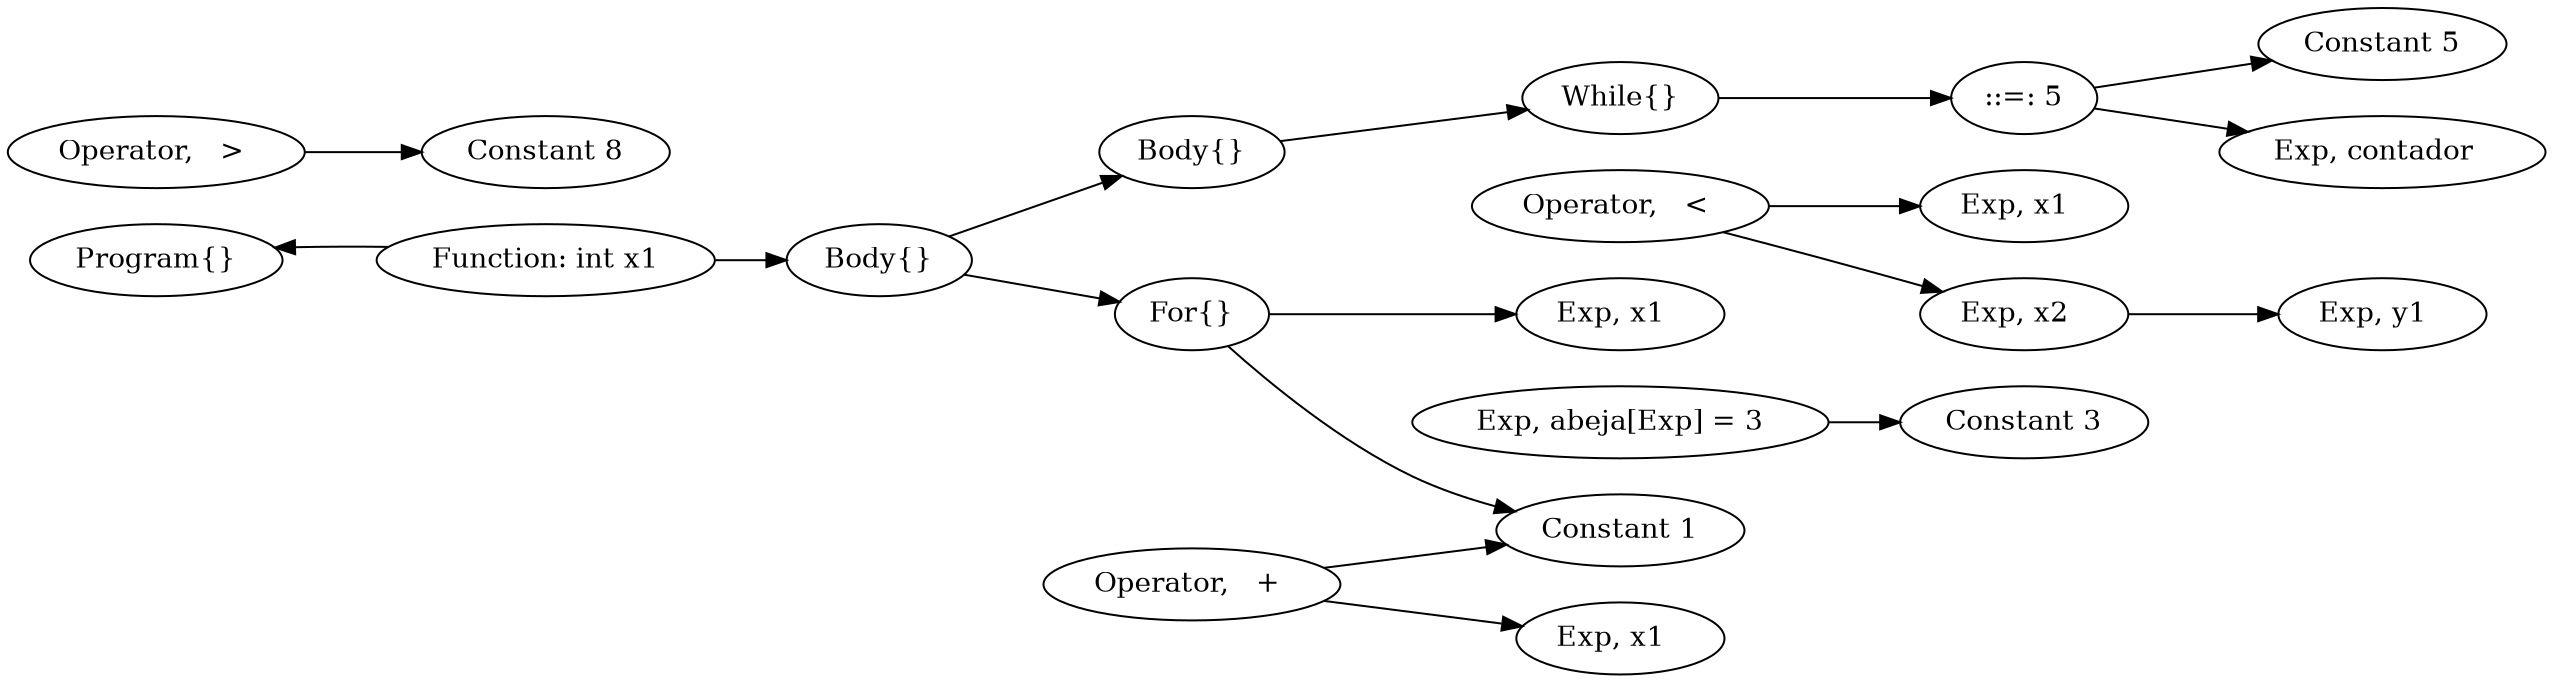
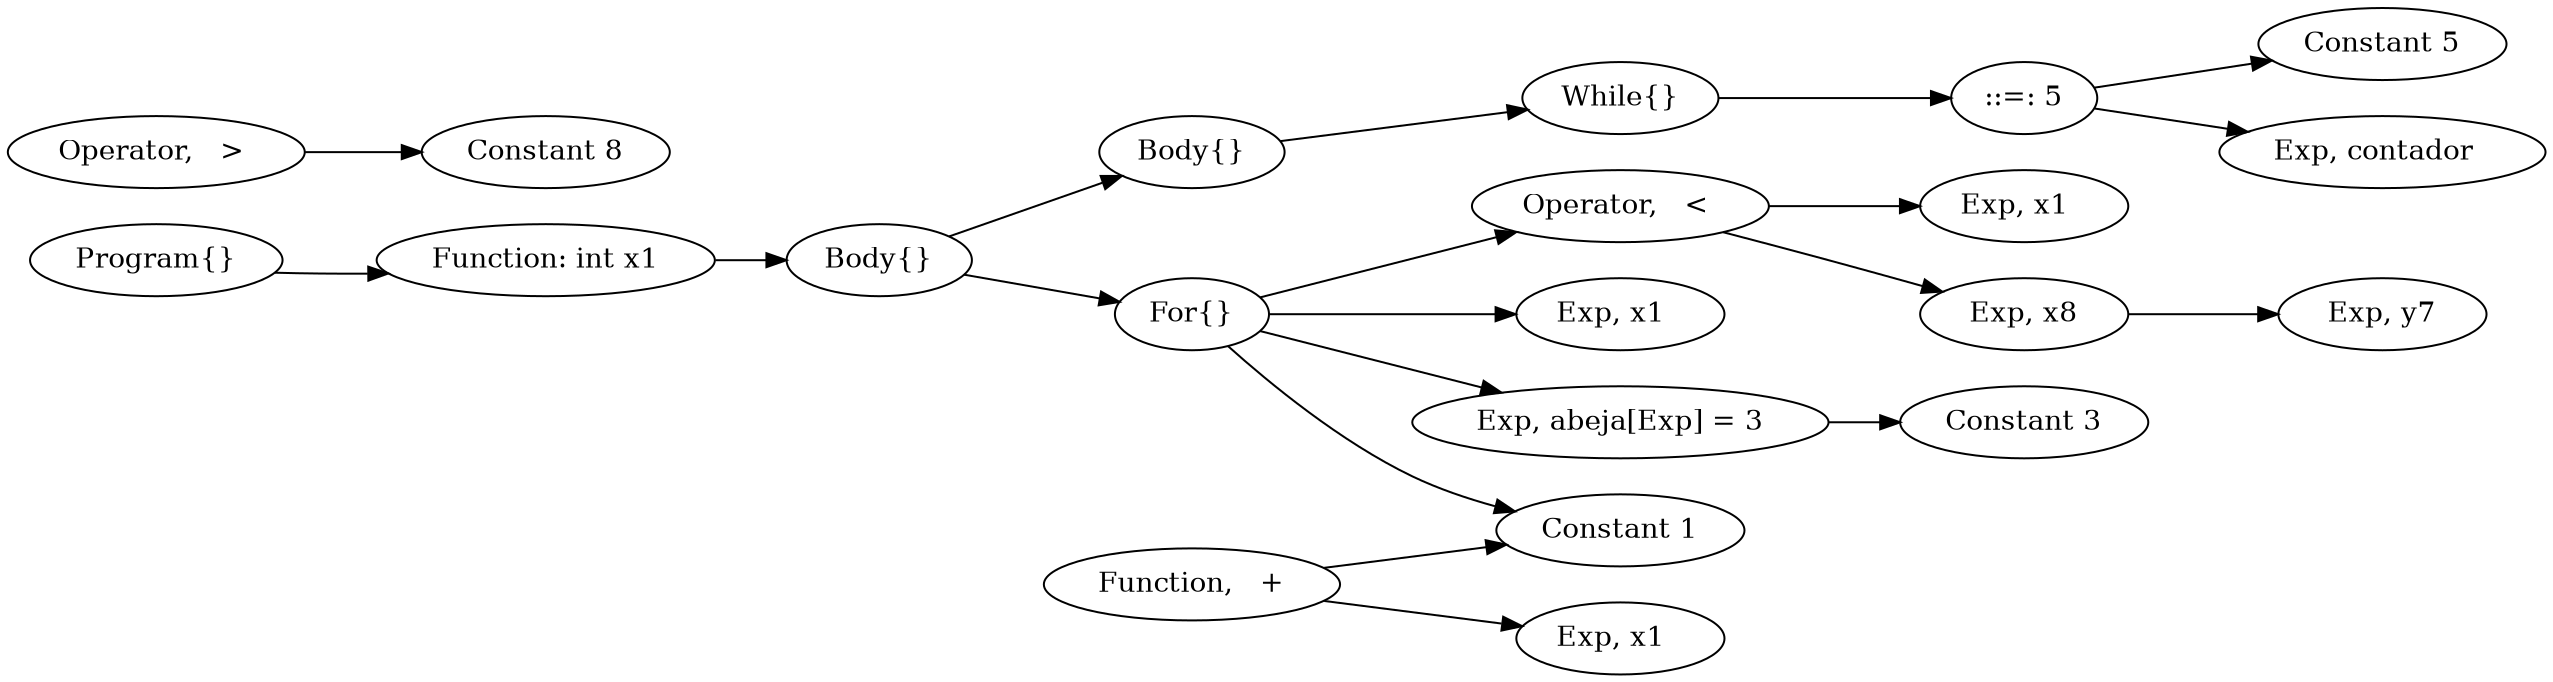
  digraph {
    rankdir=LR
    n1 [label="Program{}"]
    n2 [label="Function: int x1"]
    n3 [label="Body{}"]
    n4 [label="For{}"]
    n5 [label="Body{}"]
    n6 [label="Exp, abeja[Exp] = 3"]
    n7 [label="Operator,   < "]
    n8 [label="Exp, x1  "]
    n9 [label="Constant 1"]
    n10 [label="While{}"]
    n11 [label="Constant 3"]
-   n12 [label="Operator,   + "]
+   n12 [label="Function,   +"]
    n13 [label="Exp, x1  "]
-   n14 [label="Exp, x2  "]
+   n14 [label="Exp, x8"]
    n15 [label="Exp, x1  "]
-   n16 [label="Exp, y1  "]
+   n16 [label="Exp, y7"]
    n17 [label="::=: 5"]
    n18 [label="Exp, contador  "]
    n19 [label="Constant 5"]
    n20 [label="Operator,   > "]
    n21 [label="Constant 8"]
-   n2 -> n1
+   n1 -> n2
    n2 -> n3
    n3 -> n4
    n3 -> n5
+   n4 -> n6
+   n4 -> n7
    n4 -> n8
    n4 -> n9
    n5 -> n10
    n6 -> n11
    n7 -> n14
    n7 -> n15
    n10 -> n17
    n12 -> n9
    n12 -> n13
    n14 -> n16
    n17 -> n18
    n17 -> n19
    n20 -> n21
  }
